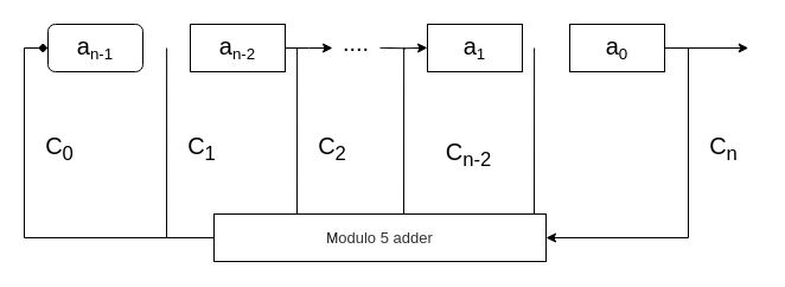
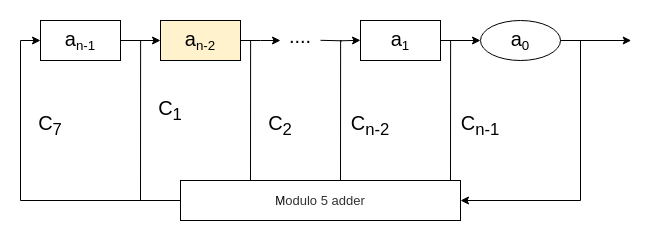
  <mxCell id="0" />
  <mxCell id="1" parent="0" />
  <mxCell id="2" style="edgeStyle=orthogonalEdgeStyle;rounded=0;orthogonalLoop=1;jettySize=auto;html=1;fontSize=20;entryX=1;entryY=0.5;entryDx=0;entryDy=0;" edge="1" parent="1" source="3" target="11"><mxGeometry relative="1" as="geometry"><mxPoint x="600" y="200" as="targetPoint" /><Array as="points"><mxPoint x="580" y="40" /><mxPoint x="580" y="200" /></Array></mxGeometry></mxCell>
- <mxCell id="3" value="&lt;font style=&quot;font-size: 20px&quot;&gt;a&lt;/font&gt;&lt;font size=&quot;3&quot;&gt;&lt;sub&gt;0&lt;/sub&gt;&lt;/font&gt;" style="rounded=0;whiteSpace=wrap;html=1;" vertex="1" parent="1"><mxGeometry x="480" y="20" width="80" height="40" as="geometry" /></mxCell>
+ <mxCell id="3" value="&lt;font style=&quot;font-size: 20px&quot;&gt;a&lt;/font&gt;&lt;font size=&quot;3&quot;&gt;&lt;sub&gt;0&lt;/sub&gt;&lt;/font&gt;" style="ellipse;whiteSpace=wrap;html=1;" vertex="1" parent="1"><mxGeometry x="480" y="20" width="80" height="40" as="geometry" /></mxCell>
+ <mxCell id="4" style="edgeStyle=orthogonalEdgeStyle;rounded=0;orthogonalLoop=1;jettySize=auto;html=1;entryX=0;entryY=0.5;entryDx=0;entryDy=0;fontSize=20;" edge="1" parent="1" source="5" target="3"><mxGeometry relative="1" as="geometry" /></mxCell>
  <mxCell id="5" value="&lt;font style=&quot;font-size: 20px&quot;&gt;a&lt;/font&gt;&lt;font size=&quot;3&quot;&gt;&lt;sub&gt;1&lt;/sub&gt;&lt;/font&gt;" style="rounded=0;whiteSpace=wrap;html=1;" vertex="1" parent="1"><mxGeometry x="360" y="20" width="80" height="40" as="geometry" /></mxCell>
- <mxCell id="7" value="&lt;font style=&quot;font-size: 20px&quot;&gt;a&lt;/font&gt;&lt;font size=&quot;3&quot;&gt;&lt;sub&gt;n-1&lt;/sub&gt;&lt;/font&gt;" style="whiteSpace=wrap;html=1;rounded=1;" vertex="1" parent="1"><mxGeometry x="40" y="20" width="80" height="40" as="geometry" /></mxCell>
+ <mxCell id="6" style="edgeStyle=orthogonalEdgeStyle;rounded=0;orthogonalLoop=1;jettySize=auto;html=1;entryX=0;entryY=0.5;entryDx=0;entryDy=0;fontSize=20;" edge="1" parent="1" source="7" target="9"><mxGeometry relative="1" as="geometry" /></mxCell>
+ <mxCell id="7" value="&lt;font style=&quot;font-size: 20px&quot;&gt;a&lt;/font&gt;&lt;font size=&quot;3&quot;&gt;&lt;sub&gt;n-1&lt;/sub&gt;&lt;/font&gt;" style="rounded=0;whiteSpace=wrap;html=1;" vertex="1" parent="1"><mxGeometry x="40" y="20" width="80" height="40" as="geometry" /></mxCell>
  <mxCell id="8" style="edgeStyle=orthogonalEdgeStyle;rounded=0;orthogonalLoop=1;jettySize=auto;html=1;fontSize=20;" edge="1" parent="1" source="9"><mxGeometry relative="1" as="geometry"><mxPoint x="280" y="40" as="targetPoint" /></mxGeometry></mxCell>
- <mxCell id="9" value="&lt;font style=&quot;font-size: 20px&quot;&gt;a&lt;/font&gt;&lt;font size=&quot;3&quot;&gt;&lt;sub&gt;n-2&lt;/sub&gt;&lt;/font&gt;" style="rounded=0;whiteSpace=wrap;html=1;" vertex="1" parent="1"><mxGeometry x="160" y="20" width="80" height="40" as="geometry" /></mxCell>
- <mxCell id="10" style="edgeStyle=orthogonalEdgeStyle;rounded=0;orthogonalLoop=1;jettySize=auto;html=1;fontSize=20;entryX=0;entryY=0.5;entryDx=0;entryDy=0;endArrow=diamond;" edge="1" parent="1" source="11" target="7"><mxGeometry relative="1" as="geometry"><mxPoint x="20" y="40" as="targetPoint" /><Array as="points"><mxPoint x="20" y="200" /><mxPoint x="20" y="40" /></Array></mxGeometry></mxCell>
+ <mxCell id="9" value="&lt;font style=&quot;font-size: 20px&quot;&gt;a&lt;/font&gt;&lt;font size=&quot;3&quot;&gt;&lt;sub&gt;n-2&lt;/sub&gt;&lt;/font&gt;" style="rounded=0;whiteSpace=wrap;html=1;fillColor=#fff2cc;" vertex="1" parent="1"><mxGeometry x="160" y="20" width="80" height="40" as="geometry" /></mxCell>
+ <mxCell id="10" style="edgeStyle=orthogonalEdgeStyle;rounded=0;orthogonalLoop=1;jettySize=auto;html=1;fontSize=20;entryX=0;entryY=0.5;entryDx=0;entryDy=0;" edge="1" parent="1" source="11" target="7"><mxGeometry relative="1" as="geometry"><mxPoint x="20" y="40" as="targetPoint" /><Array as="points"><mxPoint x="20" y="200" /><mxPoint x="20" y="40" /></Array></mxGeometry></mxCell>
  <mxCell id="11" value="&lt;span class=&quot;op_dict_text2&quot; style=&quot;float: left ; margin: 0px ; padding: 0px ; max-height: 60px ; overflow: hidden ; word-break: normal&quot;&gt;M&lt;a target=&quot;_blank&quot; href=&quot;http://www.baidu.com/link?url=7W8i1-Cz8W26zt4Qq9AyJISh-8PAU03k23rz2J2SI-WVyf8qZdsGWDhhY0k9yiNymMxolG5AYlm0-n-qb07FDMEwAaEWQh_nmJZd-ZsezIisiKixOiwvK3FIU5g7lgTh&quot; style=&quot;color: rgb(51 , 51 , 51) ; text-decoration: none ; font-size: 13px&quot;&gt;odulo 5 adder&lt;/a&gt;&lt;/span&gt;" style="rounded=0;whiteSpace=wrap;html=1;" vertex="1" parent="1"><mxGeometry x="180" y="180" width="280" height="40" as="geometry" /></mxCell>
  <mxCell id="12" value="" style="endArrow=none;html=1;rounded=0;fontSize=20;" edge="1" parent="1"><mxGeometry width="50" height="50" relative="1" as="geometry"><mxPoint x="140" y="200" as="sourcePoint" /><mxPoint x="140.12" y="40" as="targetPoint" /></mxGeometry></mxCell>
  <mxCell id="13" value="...." style="text;html=1;strokeColor=none;fillColor=none;align=center;verticalAlign=middle;whiteSpace=wrap;rounded=0;fontSize=20;" vertex="1" parent="1"><mxGeometry x="270" y="20" width="60" height="30" as="geometry" /></mxCell>
  <mxCell id="14" style="edgeStyle=orthogonalEdgeStyle;rounded=0;orthogonalLoop=1;jettySize=auto;html=1;fontSize=20;" edge="1" parent="1"><mxGeometry relative="1" as="geometry"><mxPoint x="360" y="39.8" as="targetPoint" /><mxPoint x="320" y="39.8" as="sourcePoint" /></mxGeometry></mxCell>
  <mxCell id="15" value="" style="endArrow=none;html=1;rounded=0;fontSize=20;" edge="1" parent="1"><mxGeometry width="50" height="50" relative="1" as="geometry"><mxPoint x="250" y="180" as="sourcePoint" /><mxPoint x="250.12" y="40" as="targetPoint" /></mxGeometry></mxCell>
  <mxCell id="16" value="" style="endArrow=none;html=1;rounded=0;fontSize=20;" edge="1" parent="1"><mxGeometry width="50" height="50" relative="1" as="geometry"><mxPoint x="340" y="180" as="sourcePoint" /><mxPoint x="340.12" y="40" as="targetPoint" /></mxGeometry></mxCell>
  <mxCell id="17" value="" style="endArrow=none;html=1;rounded=0;fontSize=20;" edge="1" parent="1"><mxGeometry width="50" height="50" relative="1" as="geometry"><mxPoint x="450" y="180" as="sourcePoint" /><mxPoint x="450.12" y="40" as="targetPoint" /></mxGeometry></mxCell>
- <mxCell id="18" value="C&lt;sub&gt;0&lt;/sub&gt;" style="text;html=1;strokeColor=none;fillColor=none;align=center;verticalAlign=middle;whiteSpace=wrap;rounded=0;fontSize=20;" vertex="1" parent="1"><mxGeometry x="20" y="110" width="60" height="30" as="geometry" /></mxCell>
- <mxCell id="19" value="C&lt;sub&gt;1&lt;/sub&gt;" style="text;html=1;strokeColor=none;fillColor=none;align=center;verticalAlign=middle;whiteSpace=wrap;rounded=0;fontSize=20;" vertex="1" parent="1"><mxGeometry x="140" y="110" width="60" height="30" as="geometry" /></mxCell>
+ <mxCell id="18" value="C&lt;sub&gt;7&lt;/sub&gt;" style="text;html=1;strokeColor=none;fillColor=none;align=center;verticalAlign=middle;whiteSpace=wrap;rounded=0;fontSize=20;" vertex="1" parent="1"><mxGeometry x="20" y="110" width="60" height="30" as="geometry" /></mxCell>
+ <mxCell id="19" value="C&lt;sub&gt;1&lt;/sub&gt;" style="text;html=1;strokeColor=none;fillColor=none;align=center;verticalAlign=middle;whiteSpace=wrap;rounded=0;fontSize=20;" vertex="1" parent="1"><mxGeometry x="140" y="95" width="60" height="30" as="geometry" /></mxCell>
  <mxCell id="20" value="C&lt;sub&gt;2&lt;/sub&gt;" style="text;html=1;strokeColor=none;fillColor=none;align=center;verticalAlign=middle;whiteSpace=wrap;rounded=0;fontSize=20;" vertex="1" parent="1"><mxGeometry x="250" y="110" width="60" height="30" as="geometry" /></mxCell>
- <mxCell id="21" value="C&lt;sub&gt;n-2&lt;/sub&gt;" style="text;html=1;strokeColor=none;fillColor=none;align=center;verticalAlign=middle;whiteSpace=wrap;rounded=0;fontSize=20;" vertex="1" parent="1"><mxGeometry x="365" y="115" width="60" height="30" as="geometry" /></mxCell>
- <mxCell id="23" value="C&lt;sub&gt;n&lt;/sub&gt;" style="text;html=1;strokeColor=none;fillColor=none;align=center;verticalAlign=middle;whiteSpace=wrap;rounded=0;fontSize=20;" vertex="1" parent="1"><mxGeometry x="580" y="110" width="60" height="30" as="geometry" /></mxCell>
+ <mxCell id="21" value="C&lt;sub&gt;n-2&lt;/sub&gt;" style="text;html=1;strokeColor=none;fillColor=none;align=center;verticalAlign=middle;whiteSpace=wrap;rounded=0;fontSize=20;" vertex="1" parent="1"><mxGeometry x="340" y="110" width="60" height="30" as="geometry" /></mxCell>
+ <mxCell id="22" value="C&lt;sub&gt;n-1&lt;/sub&gt;" style="text;html=1;strokeColor=none;fillColor=none;align=center;verticalAlign=middle;whiteSpace=wrap;rounded=0;fontSize=20;" vertex="1" parent="1"><mxGeometry x="450" y="110" width="60" height="30" as="geometry" /></mxCell>
  <mxCell id="24" value="" style="endArrow=classic;html=1;rounded=0;fontSize=20;" edge="1" parent="1" source="3"><mxGeometry width="50" height="50" relative="1" as="geometry"><mxPoint x="560" y="90" as="sourcePoint" /><mxPoint x="630.711" y="40" as="targetPoint" /></mxGeometry></mxCell>
